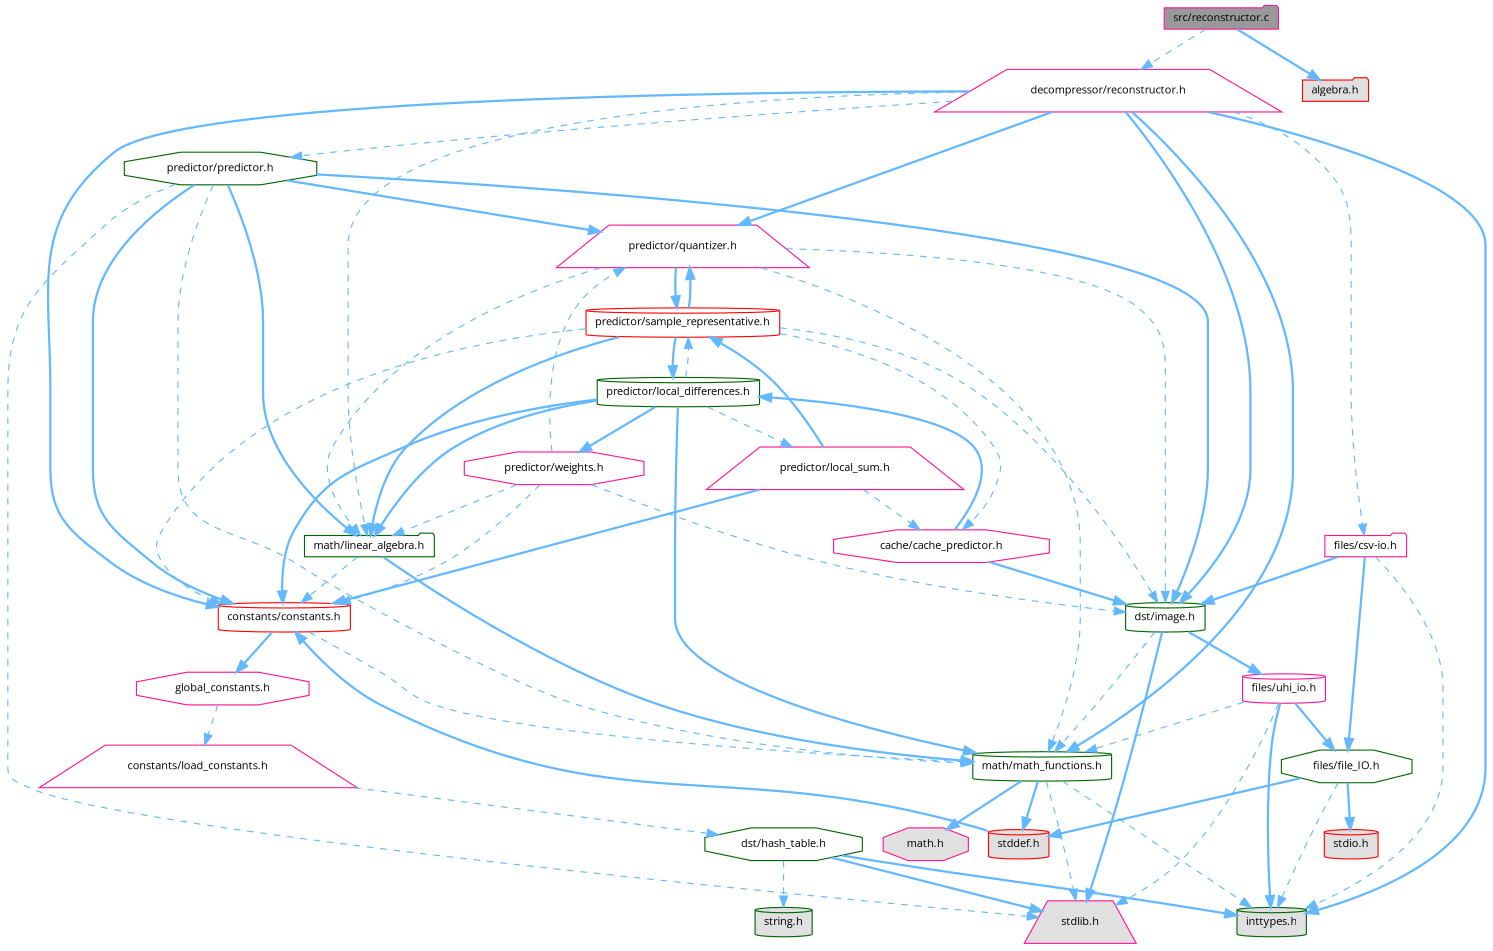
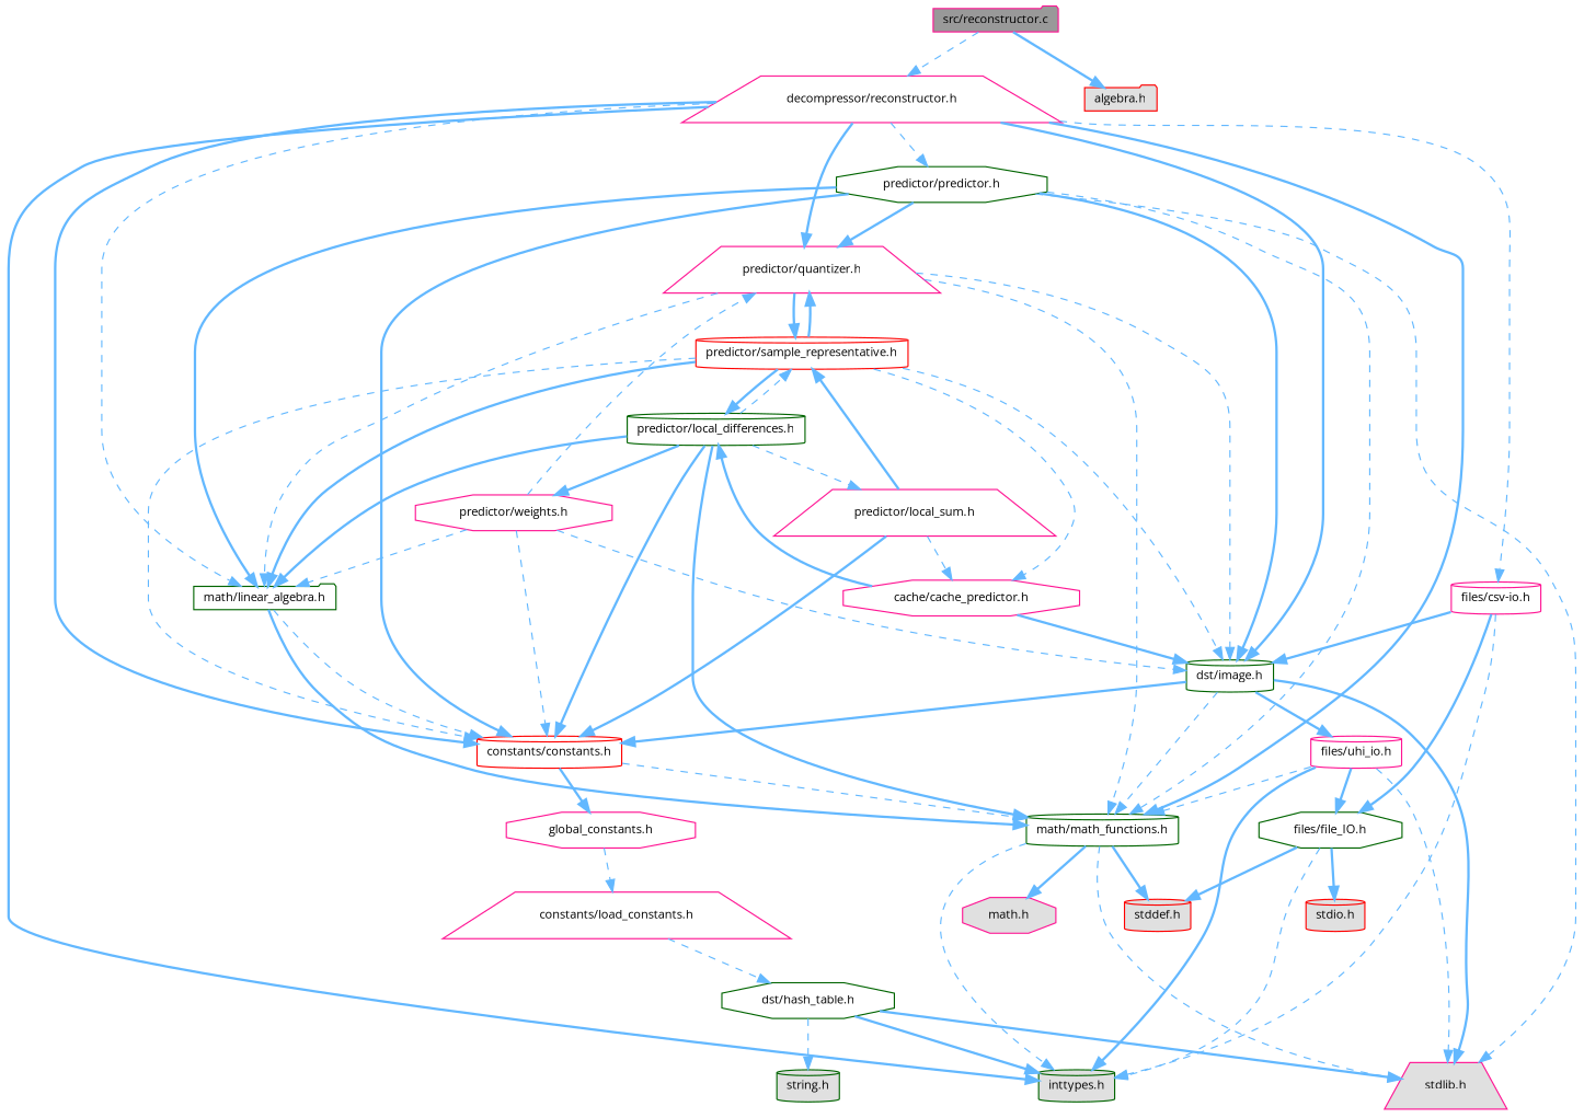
  digraph {
    fontname="Open Sans"
    node [color=deeppink fillcolor=white fontname="Open Sans" fontsize=10 shape=cylinder style=filled]
    edge [color=steelblue1 fontname="Open Sans" fontsize=10 labelfontname=Helvetica labelfontsize=10 style=bold]
    n1 [fillcolor=grey60 fontcolor=black height=0.2 label="src/reconstructor.c" shape=folder width=0.4]
    n2 [height=0.2 label="decompressor/reconstructor.h" shape=trapezium width=0.4]
    n3 [color=red fillcolor="#E0E0E0" height=0.2 label="algebra.h" shape=folder width=0.4]
    n4 [color=red height=0.2 label="constants/constants.h" width=0.4]
    n5 [color=darkgreen height=0.2 label="math/math_functions.h" width=0.4]
    n6 [color=darkgreen fillcolor="#E0E0E0" height=0.2 label="inttypes.h" width=0.4]
    n7 [color=darkgreen height=0.2 label="math/linear_algebra.h" shape=folder width=0.4]
    n8 [color=darkgreen height=0.2 label="dst/image.h" width=0.4]
    n9 [height=0.2 label="predictor/quantizer.h" shape=trapezium width=0.4]
-   n10 [height=0.2 label="files/csv-io.h" shape=folder width=0.4]
+   n10 [height=0.2 label="files/csv-io.h" width=0.4]
    n11 [color=darkgreen height=0.2 label="predictor/predictor.h" shape=octagon width=0.4]
    n12 [height=0.2 label="global_constants.h" shape=octagon width=0.4]
    n13 [fillcolor="#E0E0E0" height=0.2 label="stdlib.h" shape=trapezium width=0.4]
    n14 [fillcolor="#E0E0E0" height=0.2 label="math.h" shape=octagon width=0.4]
    n15 [color=red fillcolor="#E0E0E0" height=0.2 label="stddef.h" width=0.4]
    n16 [height=0.2 label="files/uhi_io.h" width=0.4]
    n17 [color=red height=0.2 label="predictor/sample_representative.h" width=0.4]
    n18 [color=darkgreen height=0.2 label="files/file_IO.h" shape=octagon width=0.4]
    n19 [height=0.2 label="constants/load_constants.h" shape=trapezium width=0.4]
    n20 [color=darkgreen height=0.2 label="dst/hash_table.h" shape=octagon width=0.4]
    n21 [color=darkgreen fillcolor="#E0E0E0" height=0.2 label="string.h" width=0.4]
    n22 [color=red fillcolor="#E0E0E0" height=0.2 label="stdio.h" width=0.4]
    n23 [height=0.2 label="cache/cache_predictor.h" shape=octagon width=0.4]
    n24 [color=darkgreen height=0.2 label="predictor/local_differences.h" width=0.4]
    n25 [height=0.2 label="predictor/local_sum.h" shape=trapezium width=0.4]
    n26 [height=0.2 label="predictor/weights.h" shape=octagon width=0.4]
    n1 -> n2 [style=dashed]
    n1 -> n3
    n2 -> n4
    n2 -> n5
    n2 -> n6
    n2 -> n7 [style=dashed]
    n2 -> n8
    n2 -> n9
    n2 -> n10 [style=dashed]
    n2 -> n11 [style=dashed]
    n4 -> n5 [style=dashed]
    n4 -> n12
    n5 -> n6 [style=dashed]
    n5 -> n13 [style=dashed]
    n5 -> n14
    n5 -> n15
    n7 -> n4 [style=dashed]
    n7 -> n5
-   n15 -> n4
+   n8 -> n4
    n8 -> n5 [style=dashed]
    n8 -> n13
    n8 -> n16
    n9 -> n5 [style=dashed]
    n9 -> n7 [style=dashed]
    n9 -> n8 [style=dashed]
    n9 -> n17
    n10 -> n6 [style=dashed]
    n10 -> n8
    n10 -> n18
    n11 -> n4
    n11 -> n5 [style=dashed]
    n11 -> n7
    n11 -> n8
    n11 -> n9
    n11 -> n13 [style=dashed]
    n12 -> n19 [style=dashed]
    n16 -> n5 [style=dashed]
    n16 -> n6
    n16 -> n13 [style=dashed]
    n16 -> n18
    n17 -> n4 [style=dashed]
    n17 -> n7
    n17 -> n8 [style=dashed]
    n17 -> n9
    n17 -> n23 [style=dashed]
    n17 -> n24
    n18 -> n6 [style=dashed]
    n18 -> n15
    n18 -> n22
    n19 -> n20 [style=dashed]
    n20 -> n6
    n20 -> n13
    n20 -> n21 [style=dashed]
    n23 -> n8
    n23 -> n24
    n24 -> n4
    n24 -> n5
    n24 -> n7
    n24 -> n17 [style=dashed]
    n24 -> n25 [style=dashed]
    n24 -> n26
    n25 -> n4
    n25 -> n17
    n25 -> n23 [style=dashed]
    n26 -> n4 [style=dashed]
    n26 -> n7 [style=dashed]
    n26 -> n8 [style=dashed]
    n26 -> n9 [style=dashed]
  }
